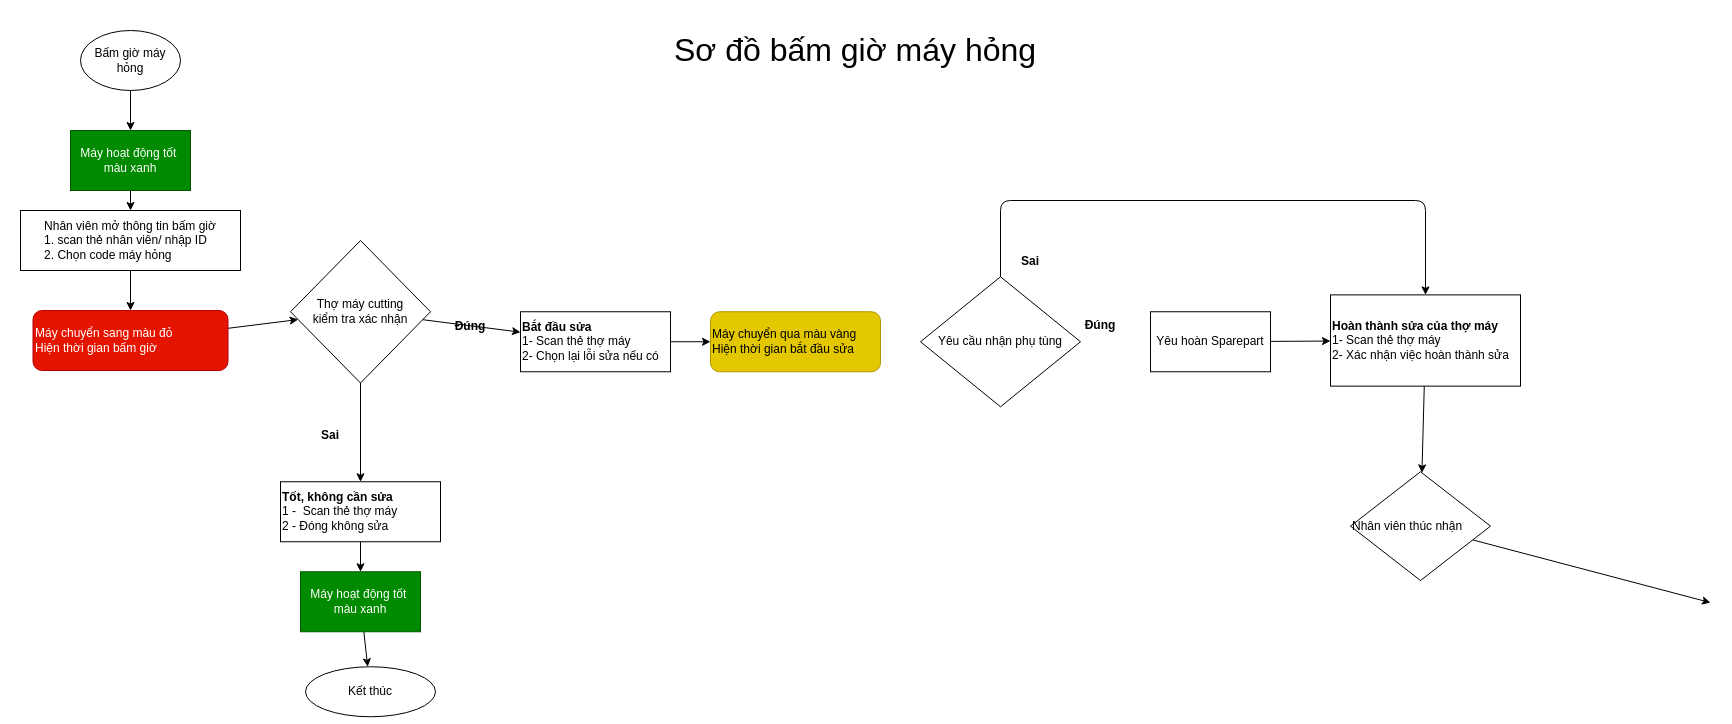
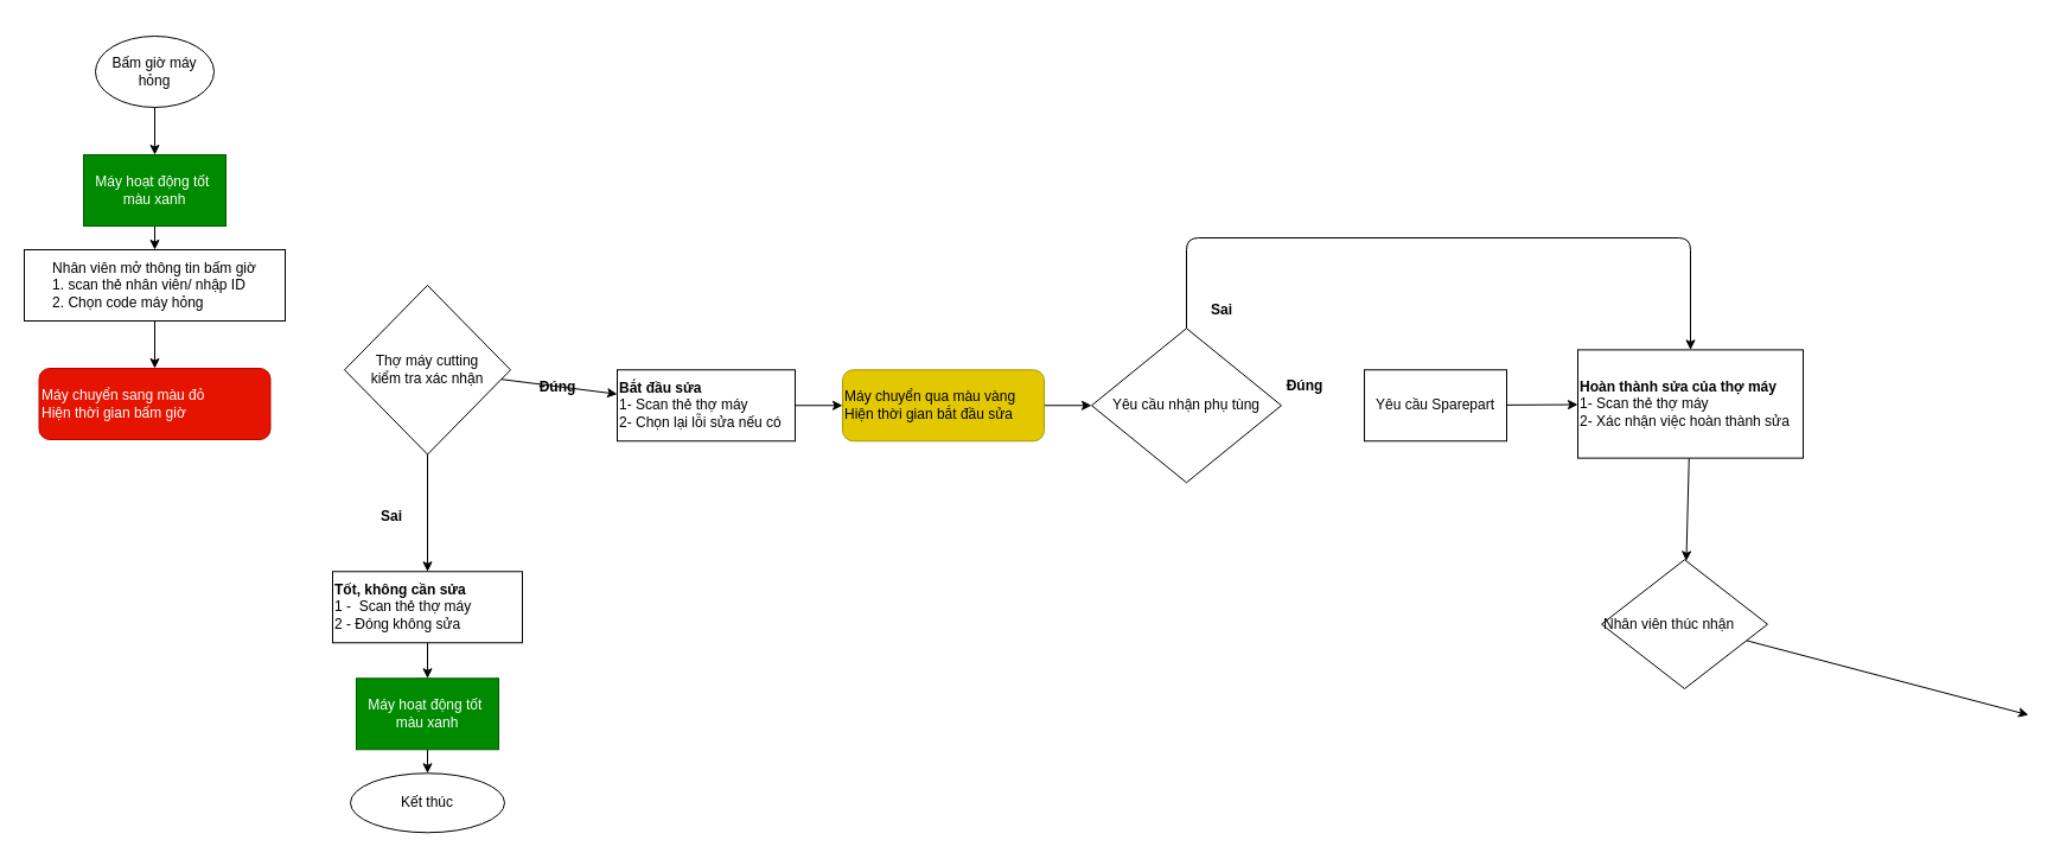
  <mxCell id="0" />
  <mxCell id="1" parent="0" />
  <mxCell id="2" value="" style="edgeStyle=none;html=1;" parent="1" source="3" target="9" edge="1"><mxGeometry relative="1" as="geometry" /></mxCell>
  <mxCell id="3" value="Bấm giờ máy hỏng" style="ellipse;whiteSpace=wrap;html=1;" parent="1" vertex="1"><mxGeometry x="80" y="30" width="100" height="60" as="geometry" /></mxCell>
  <mxCell id="4" value="" style="edgeStyle=none;html=1;" parent="1" source="5" target="7" edge="1"><mxGeometry relative="1" as="geometry" /></mxCell>
  <mxCell id="5" value="&lt;div style=&quot;text-align: left;&quot;&gt;&lt;span style=&quot;background-color: initial;&quot;&gt;Nhân viên mở thông tin bấm giờ&lt;/span&gt;&lt;/div&gt;&lt;div style=&quot;text-align: left;&quot;&gt;&lt;span style=&quot;background-color: initial;&quot;&gt;1. scan thẻ nhân viên/ nhập ID&lt;/span&gt;&lt;/div&gt;&lt;div style=&quot;text-align: left;&quot;&gt;&lt;span style=&quot;background-color: initial;&quot;&gt;2. Chọn code máy hỏng&lt;/span&gt;&lt;/div&gt;" style="whiteSpace=wrap;html=1;" parent="1" vertex="1"><mxGeometry x="20" y="210" width="220" height="60" as="geometry" /></mxCell>
- <mxCell id="6" value="" style="edgeStyle=none;html=1;" parent="1" source="7" target="12" edge="1"><mxGeometry relative="1" as="geometry" /></mxCell>
  <mxCell id="7" value="Máy chuyển sang màu đỏ&amp;nbsp;&lt;br&gt;Hiện thời gian bấm giờ" style="whiteSpace=wrap;html=1;align=left;fillColor=#e51400;fontColor=#ffffff;strokeColor=#B20000;rounded=1;" parent="1" vertex="1"><mxGeometry x="32.5" y="310" width="195" height="60" as="geometry" /></mxCell>
  <mxCell id="8" style="edgeStyle=none;html=1;entryX=0.5;entryY=0;entryDx=0;entryDy=0;" parent="1" source="9" target="5" edge="1"><mxGeometry relative="1" as="geometry" /></mxCell>
  <mxCell id="9" value="Máy hoạt động tốt&amp;nbsp;&lt;br&gt;màu xanh" style="whiteSpace=wrap;html=1;fillColor=#008a00;strokeColor=#005700;fontColor=#ffffff;" parent="1" vertex="1"><mxGeometry x="70" y="130" width="120" height="60" as="geometry" /></mxCell>
  <mxCell id="10" value="" style="edgeStyle=none;html=1;" parent="1" source="12" target="14" edge="1"><mxGeometry relative="1" as="geometry" /></mxCell>
  <mxCell id="11" value="" style="edgeStyle=none;html=1;" parent="1" source="12" target="17" edge="1"><mxGeometry relative="1" as="geometry" /></mxCell>
  <mxCell id="12" value="&lt;span style=&quot;&quot;&gt;Thợ máy cutting&lt;/span&gt;&lt;br style=&quot;border-color: var(--border-color);&quot;&gt;&lt;span style=&quot;&quot;&gt;kiểm tra xác nhận&lt;/span&gt;" style="rhombus;whiteSpace=wrap;html=1;align=center;" parent="1" vertex="1"><mxGeometry x="290" y="240" width="140" height="142.5" as="geometry" /></mxCell>
  <mxCell id="13" value="" style="edgeStyle=none;html=1;" parent="1" source="14" target="21" edge="1"><mxGeometry relative="1" as="geometry" /></mxCell>
  <mxCell id="14" value="&lt;b&gt;Tốt, không cần sửa&lt;/b&gt;&lt;br&gt;1 -&amp;nbsp; Scan thẻ thợ máy&lt;br&gt;2 - Đóng không sửa" style="whiteSpace=wrap;html=1;align=left;" parent="1" vertex="1"><mxGeometry x="280" y="481.25" width="160" height="60" as="geometry" /></mxCell>
- <mxCell id="15" value="Kết thúc" style="ellipse;whiteSpace=wrap;html=1;align=center;" parent="1" vertex="1"><mxGeometry x="305" y="666.25" width="130" height="50" as="geometry" /></mxCell>
+ <mxCell id="15" value="Kết thúc" style="ellipse;whiteSpace=wrap;html=1;align=center;" parent="1" vertex="1"><mxGeometry x="295" y="651.25" width="130" height="50" as="geometry" /></mxCell>
  <mxCell id="16" value="" style="edgeStyle=none;html=1;" parent="1" source="17" target="23" edge="1"><mxGeometry relative="1" as="geometry" /></mxCell>
  <mxCell id="17" value="&lt;b&gt;Bắt đầu sửa&lt;/b&gt;&lt;br&gt;1- Scan thẻ thợ máy&lt;br&gt;2- Chọn lại lỗi sửa nếu có" style="whiteSpace=wrap;html=1;align=left;" parent="1" vertex="1"><mxGeometry x="520" y="311.25" width="150" height="60" as="geometry" /></mxCell>
  <mxCell id="18" style="edgeStyle=none;html=1;exitX=0.5;exitY=0;exitDx=0;exitDy=0;entryX=0.5;entryY=0;entryDx=0;entryDy=0;" parent="1" source="19" target="31" edge="1"><mxGeometry relative="1" as="geometry"><Array as="points"><mxPoint x="1000" y="200" /><mxPoint x="1425" y="200" /></Array></mxGeometry></mxCell>
  <mxCell id="19" value="Yêu cầu nhận phụ tùng" style="rhombus;whiteSpace=wrap;html=1;align=center;" parent="1" vertex="1"><mxGeometry x="920" y="276.25" width="160" height="130" as="geometry" /></mxCell>
  <mxCell id="20" value="" style="edgeStyle=none;html=1;" parent="1" source="21" target="15" edge="1"><mxGeometry relative="1" as="geometry" /></mxCell>
  <mxCell id="21" value="Máy hoạt động tốt&amp;nbsp;&lt;br&gt;màu xanh" style="whiteSpace=wrap;html=1;fillColor=#008a00;strokeColor=#005700;fontColor=#ffffff;" parent="1" vertex="1"><mxGeometry x="300" y="571.25" width="120" height="60" as="geometry" /></mxCell>
+ <mxCell id="22" style="edgeStyle=none;html=1;entryX=0;entryY=0.5;entryDx=0;entryDy=0;" parent="1" source="23" target="19" edge="1"><mxGeometry relative="1" as="geometry" /></mxCell>
  <mxCell id="23" value="Máy chuyển qua màu vàng&lt;br&gt;Hiện thời gian bắt đầu sửa" style="whiteSpace=wrap;html=1;align=left;fillColor=#e3c800;fontColor=#000000;strokeColor=#B09500;rounded=1;" parent="1" vertex="1"><mxGeometry x="710" y="311.25" width="170" height="60" as="geometry" /></mxCell>
  <mxCell id="24" value="Sai" style="text;html=1;strokeColor=none;fillColor=none;align=center;verticalAlign=middle;whiteSpace=wrap;rounded=0;fontStyle=1" parent="1" vertex="1"><mxGeometry x="300" y="420" width="60" height="30" as="geometry" /></mxCell>
  <mxCell id="25" value="Đúng" style="text;html=1;strokeColor=none;fillColor=none;align=center;verticalAlign=middle;whiteSpace=wrap;rounded=0;fontStyle=1" parent="1" vertex="1"><mxGeometry x="440" y="311.25" width="60" height="30" as="geometry" /></mxCell>
  <mxCell id="26" value="Sai" style="text;html=1;strokeColor=none;fillColor=none;align=center;verticalAlign=middle;whiteSpace=wrap;rounded=0;fontStyle=1" parent="1" vertex="1"><mxGeometry x="1000" y="246.25" width="60" height="30" as="geometry" /></mxCell>
  <mxCell id="27" value="Đúng" style="text;html=1;strokeColor=none;fillColor=none;align=center;verticalAlign=middle;whiteSpace=wrap;rounded=0;fontStyle=1" parent="1" vertex="1"><mxGeometry x="1070" y="310" width="60" height="30" as="geometry" /></mxCell>
  <mxCell id="28" value="" style="edgeStyle=none;html=1;" parent="1" source="29" target="31" edge="1"><mxGeometry relative="1" as="geometry" /></mxCell>
- <mxCell id="29" value="Yêu hoàn Sparepart" style="whiteSpace=wrap;html=1;" parent="1" vertex="1"><mxGeometry x="1150" y="311.25" width="120" height="60" as="geometry" /></mxCell>
+ <mxCell id="29" value="Yêu cầu Sparepart" style="whiteSpace=wrap;html=1;" parent="1" vertex="1"><mxGeometry x="1150" y="311.25" width="120" height="60" as="geometry" /></mxCell>
  <mxCell id="30" value="" style="edgeStyle=none;html=1;" edge="1" parent="1" source="31" target="34"><mxGeometry relative="1" as="geometry" /></mxCell>
  <mxCell id="31" value="&lt;b&gt;Hoàn thành sửa của thợ máy&lt;/b&gt;&lt;br&gt;1- Scan thẻ thợ máy&lt;br&gt;2- Xác nhận việc hoàn thành sửa" style="rounded=0;whiteSpace=wrap;html=1;align=left;" parent="1" vertex="1"><mxGeometry x="1330" y="294.38" width="190" height="91.25" as="geometry" /></mxCell>
- <mxCell id="32" value="Sơ đồ bấm giờ máy hỏng" style="text;html=1;strokeColor=none;fillColor=none;align=center;verticalAlign=middle;whiteSpace=wrap;rounded=0;fontSize=32;" parent="1" vertex="1"><mxGeometry x="640" y="20" width="430" height="60" as="geometry" /></mxCell>
  <mxCell id="33" style="edgeStyle=none;html=1;" edge="1" parent="1" source="34"><mxGeometry relative="1" as="geometry"><mxPoint x="1710" y="602.126" as="targetPoint" /></mxGeometry></mxCell>
  <mxCell id="34" value="Nhân viên thúc nhận&amp;nbsp;" style="rhombus;whiteSpace=wrap;html=1;align=left;rounded=0;" vertex="1" parent="1"><mxGeometry x="1350" y="471.26" width="140" height="108.74" as="geometry" /></mxCell>
